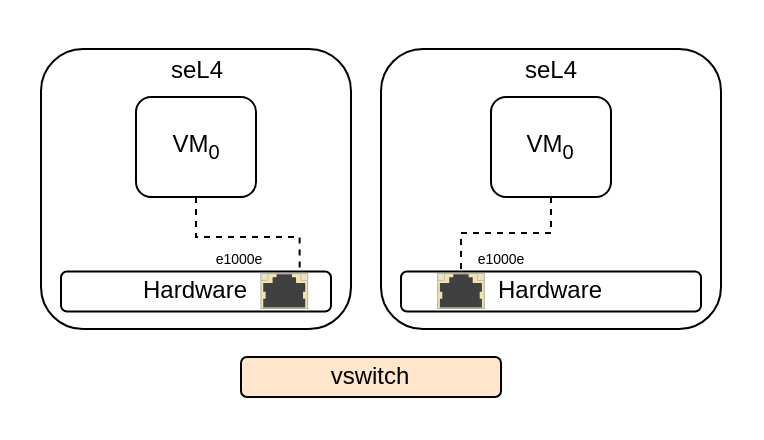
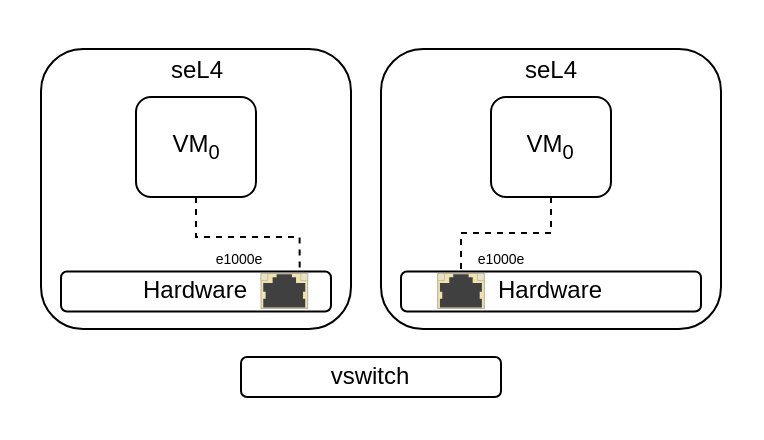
  <mxCell id="0" />
  <mxCell id="1" parent="0" />
  <mxCell id="2" value="" style="rounded=1;whiteSpace=wrap;html=1;" vertex="1" parent="1"><mxGeometry x="20" y="24" width="155" height="140" as="geometry" /></mxCell>
  <mxCell id="3" value="Hardware" style="rounded=1;whiteSpace=wrap;html=1;" vertex="1" parent="1"><mxGeometry x="30" y="135.25" width="135" height="20" as="geometry" /></mxCell>
  <mxCell id="4" style="edgeStyle=orthogonalEdgeStyle;rounded=0;orthogonalLoop=1;jettySize=auto;html=1;exitX=0.5;exitY=1;exitDx=0;exitDy=0;dashed=1;endArrow=none;startFill=0;entryX=0.884;entryY=-0.008;entryDx=0;entryDy=0;entryPerimeter=0;" edge="1" parent="1" source="5" target="3"><mxGeometry relative="1" as="geometry"><mxPoint x="142" y="128" as="targetPoint" /><Array as="points"><mxPoint x="98" y="118" /><mxPoint x="149" y="118" /></Array></mxGeometry></mxCell>
  <mxCell id="5" value="VM&lt;sub&gt;0&lt;/sub&gt;" style="rounded=1;whiteSpace=wrap;html=1;" vertex="1" parent="1"><mxGeometry x="67.5" y="48" width="60" height="50" as="geometry" /></mxCell>
  <mxCell id="6" value="seL4" style="text;html=1;align=center;verticalAlign=middle;resizable=0;points=[];autosize=1;strokeColor=none;fillColor=none;" vertex="1" parent="1"><mxGeometry x="72.5" y="20" width="50" height="30" as="geometry" /></mxCell>
  <mxCell id="7" value="&lt;font style=&quot;font-size: 7px;&quot;&gt;e1000e&lt;/font&gt;" style="text;html=1;align=center;verticalAlign=middle;resizable=0;points=[];autosize=1;strokeColor=none;fillColor=none;" vertex="1" parent="1"><mxGeometry x="94" y="113" width="50" height="30" as="geometry" /></mxCell>
  <mxCell id="8" value="" style="rounded=1;whiteSpace=wrap;html=1;" vertex="1" parent="1"><mxGeometry x="190" y="24" width="170" height="140" as="geometry" /></mxCell>
  <mxCell id="9" value="Hardware" style="rounded=1;whiteSpace=wrap;html=1;" vertex="1" parent="1"><mxGeometry x="200" y="135.25" width="150" height="20" as="geometry" /></mxCell>
  <mxCell id="10" style="edgeStyle=orthogonalEdgeStyle;rounded=0;orthogonalLoop=1;jettySize=auto;html=1;exitX=0.5;exitY=1;exitDx=0;exitDy=0;dashed=1;endArrow=none;startFill=0;" edge="1" parent="1" source="11" target="14"><mxGeometry relative="1" as="geometry"><Array as="points"><mxPoint x="275" y="116" /><mxPoint x="230" y="116" /></Array></mxGeometry></mxCell>
  <mxCell id="11" value="VM&lt;sub&gt;0&lt;/sub&gt;" style="rounded=1;whiteSpace=wrap;html=1;" vertex="1" parent="1"><mxGeometry x="245" y="48" width="60" height="50" as="geometry" /></mxCell>
  <mxCell id="12" value="seL4" style="text;html=1;align=center;verticalAlign=middle;resizable=0;points=[];autosize=1;strokeColor=none;fillColor=none;" vertex="1" parent="1"><mxGeometry x="250" y="20" width="50" height="30" as="geometry" /></mxCell>
  <mxCell id="13" value="&lt;font style=&quot;font-size: 7px;&quot;&gt;e1000e&lt;/font&gt;" style="text;html=1;align=center;verticalAlign=middle;resizable=0;points=[];autosize=1;strokeColor=none;fillColor=none;" vertex="1" parent="1"><mxGeometry x="225" y="113" width="50" height="30" as="geometry" /></mxCell>
  <mxCell id="14" value="" style="html=1;verticalLabelPosition=bottom;verticalAlign=top;outlineConnect=0;shadow=0;dashed=0;shape=mxgraph.rack.hpe_aruba.switches.rj45_sfp;" vertex="1" parent="1"><mxGeometry x="218.33" y="136.25" width="23.33" height="17.5" as="geometry" /></mxCell>
- <mxCell id="15" value="vswitch" style="rounded=1;whiteSpace=wrap;html=1;fillColor=#ffe6cc;" vertex="1" parent="1"><mxGeometry x="120" y="178" width="130" height="20" as="geometry" /></mxCell>
+ <mxCell id="15" value="vswitch" style="rounded=1;whiteSpace=wrap;html=1;" vertex="1" parent="1"><mxGeometry x="120" y="178" width="130" height="20" as="geometry" /></mxCell>
  <mxCell id="16" value="" style="html=1;verticalLabelPosition=bottom;verticalAlign=top;outlineConnect=0;shadow=0;dashed=0;shape=mxgraph.rack.hpe_aruba.switches.rj45_sfp;" vertex="1" parent="1"><mxGeometry x="130" y="136.25" width="23.33" height="17.5" as="geometry" /></mxCell>
